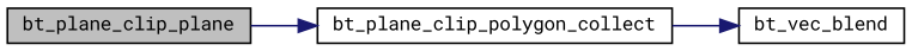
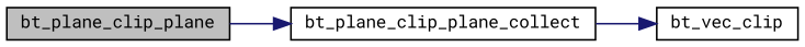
  digraph {
    fontname="Roboto Mono"
    rankdir=LR
    node [color=black fontname="Roboto Mono" fontsize=10 shape=record]
    edge [color=midnightblue fontname="Roboto Mono" fontsize=10 labelfontname=FreeSans labelfontsize=10 style=solid]
    n1 [fillcolor=grey75 fontcolor=black height=0.2 label=bt_plane_clip_plane style=filled width=0.4]
-   n2 [height=0.2 label=bt_plane_clip_polygon_collect width=0.4]
-   n3 [height=0.2 label=bt_vec_blend width=0.4]
+   n2 [height=0.2 label=bt_plane_clip_plane_collect width=0.4]
+   n3 [height=0.2 label=bt_vec_clip width=0.4]
    n1 -> n2
    n2 -> n3
  }
